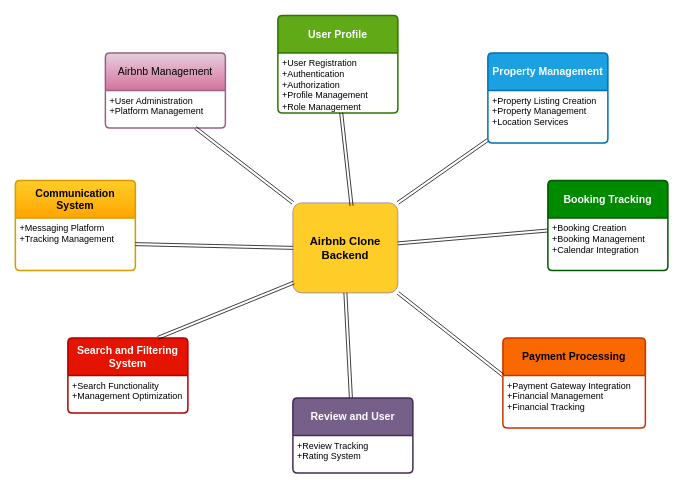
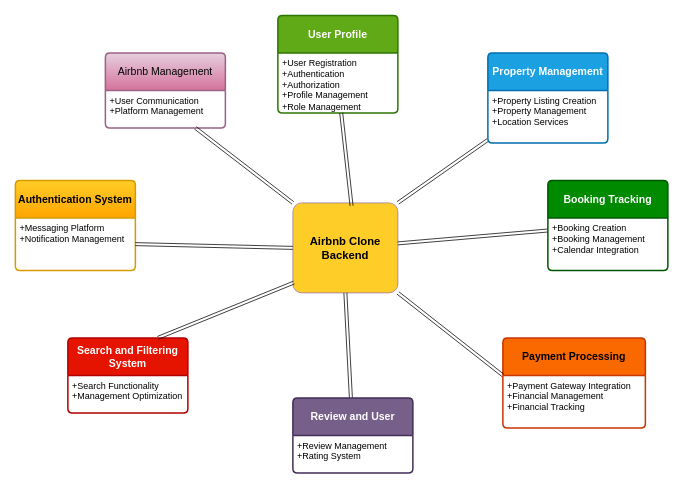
  <mxCell id="0" />
  <mxCell id="1" parent="0" />
  <mxCell id="2" value="Airbnb Management" style="swimlane;childLayout=stackLayout;horizontal=1;startSize=50;horizontalStack=0;rounded=1;fontSize=14;fontStyle=0;strokeWidth=2;resizeParent=0;resizeLast=1;shadow=0;dashed=0;align=center;arcSize=4;whiteSpace=wrap;html=1;fillColor=#e6d0de;gradientColor=#d5739d;strokeColor=#996185;" vertex="1" parent="1"><mxGeometry x="140" y="70" width="160" height="100" as="geometry" /></mxCell>
- <mxCell id="3" value="+User Administration&lt;br&gt;+Platform Management&lt;div&gt;&lt;br/&gt;&lt;/div&gt;" style="align=left;strokeColor=none;fillColor=none;spacingLeft=4;spacingRight=4;fontSize=12;verticalAlign=top;resizable=0;rotatable=0;part=1;html=1;whiteSpace=wrap;" vertex="1" parent="2"><mxGeometry y="50" width="160" height="50" as="geometry" /></mxCell>
+ <mxCell id="3" value="+User Communication&lt;br&gt;+Platform Management&lt;div&gt;&lt;br/&gt;&lt;/div&gt;" style="align=left;strokeColor=none;fillColor=none;spacingLeft=4;spacingRight=4;fontSize=12;verticalAlign=top;resizable=0;rotatable=0;part=1;html=1;whiteSpace=wrap;" vertex="1" parent="2"><mxGeometry y="50" width="160" height="50" as="geometry" /></mxCell>
  <mxCell id="4" value="&lt;font style=&quot;font-size: 15px;&quot;&gt;&lt;b&gt;Airbnb Clone Backend&lt;/b&gt;&lt;/font&gt;" style="rounded=1;arcSize=10;whiteSpace=wrap;html=1;align=center;fillColor=#ffcd28;strokeColor=#9673a6;" vertex="1" parent="1"><mxGeometry x="390" y="270" width="140" height="120" as="geometry" /></mxCell>
  <mxCell id="5" value="&lt;b&gt;User Profile&lt;/b&gt;" style="swimlane;childLayout=stackLayout;horizontal=1;startSize=50;horizontalStack=0;rounded=1;fontSize=14;fontStyle=0;strokeWidth=2;resizeParent=0;resizeLast=1;shadow=0;dashed=0;align=center;arcSize=4;whiteSpace=wrap;html=1;fillColor=#60a917;fontColor=#ffffff;strokeColor=#2D7600;" vertex="1" parent="1"><mxGeometry x="370" y="20" width="160" height="130" as="geometry" /></mxCell>
  <mxCell id="6" value="+User Registration&lt;div&gt;+Authentication&amp;nbsp; +Authorization&lt;/div&gt;&lt;div&gt;+Profile Management&lt;/div&gt;&lt;div&gt;+Role Management&lt;/div&gt;" style="align=left;strokeColor=none;fillColor=none;spacingLeft=4;spacingRight=4;fontSize=12;verticalAlign=top;resizable=0;rotatable=0;part=1;html=1;whiteSpace=wrap;" vertex="1" parent="5"><mxGeometry y="50" width="160" height="80" as="geometry" /></mxCell>
  <mxCell id="7" value="&lt;b&gt;Search and Filtering System&lt;/b&gt;" style="swimlane;childLayout=stackLayout;horizontal=1;startSize=50;horizontalStack=0;rounded=1;fontSize=14;fontStyle=0;strokeWidth=2;resizeParent=0;resizeLast=1;shadow=0;dashed=0;align=center;arcSize=4;whiteSpace=wrap;html=1;fillColor=#e51400;fontColor=#ffffff;strokeColor=#B20000;" vertex="1" parent="1"><mxGeometry x="90" y="450" width="160" height="100" as="geometry" /></mxCell>
  <mxCell id="8" value="+Search Functionality&lt;br&gt;+Management Optimization" style="align=left;strokeColor=none;fillColor=none;spacingLeft=4;spacingRight=4;fontSize=12;verticalAlign=top;resizable=0;rotatable=0;part=1;html=1;whiteSpace=wrap;" vertex="1" parent="7"><mxGeometry y="50" width="160" height="50" as="geometry" /></mxCell>
  <mxCell id="9" style="rounded=0;orthogonalLoop=1;jettySize=auto;html=1;entryX=1;entryY=0;entryDx=0;entryDy=0;shape=link;" edge="1" parent="1" source="10" target="4"><mxGeometry relative="1" as="geometry" /></mxCell>
  <mxCell id="10" value="&lt;b&gt;Property Management&lt;/b&gt;" style="swimlane;childLayout=stackLayout;horizontal=1;startSize=50;horizontalStack=0;rounded=1;fontSize=14;fontStyle=0;strokeWidth=2;resizeParent=0;resizeLast=1;shadow=0;dashed=0;align=center;arcSize=4;whiteSpace=wrap;html=1;fillColor=#1ba1e2;fontColor=#ffffff;strokeColor=#006EAF;" vertex="1" parent="1"><mxGeometry x="650" y="70" width="160" height="120" as="geometry" /></mxCell>
  <mxCell id="11" value="+Property Listing Creation&lt;br&gt;+Property Management&lt;br&gt;+Location Services" style="align=left;strokeColor=none;fillColor=none;spacingLeft=4;spacingRight=4;fontSize=12;verticalAlign=top;resizable=0;rotatable=0;part=1;html=1;whiteSpace=wrap;" vertex="1" parent="10"><mxGeometry y="50" width="160" height="70" as="geometry" /></mxCell>
  <mxCell id="12" style="rounded=0;orthogonalLoop=1;jettySize=auto;html=1;shape=link;" edge="1" parent="1" source="13" target="4"><mxGeometry relative="1" as="geometry" /></mxCell>
  <mxCell id="13" value="&lt;b&gt;Booking Tracking&lt;/b&gt;" style="swimlane;childLayout=stackLayout;horizontal=1;startSize=50;horizontalStack=0;rounded=1;fontSize=14;fontStyle=0;strokeWidth=2;resizeParent=0;resizeLast=1;shadow=0;dashed=0;align=center;arcSize=4;whiteSpace=wrap;html=1;fillColor=light-dark(#008a00, #ee5867);fontColor=#ffffff;strokeColor=#005700;" vertex="1" parent="1"><mxGeometry x="730" y="240" width="160" height="120" as="geometry" /></mxCell>
  <mxCell id="14" value="+Booking Creation&lt;br&gt;+Booking Management&lt;br&gt;+Calendar Integration" style="align=left;strokeColor=none;fillColor=none;spacingLeft=4;spacingRight=4;fontSize=12;verticalAlign=top;resizable=0;rotatable=0;part=1;html=1;whiteSpace=wrap;" vertex="1" parent="13"><mxGeometry y="50" width="160" height="70" as="geometry" /></mxCell>
- <mxCell id="15" value="&lt;b&gt;Communication System&lt;/b&gt;" style="swimlane;childLayout=stackLayout;horizontal=1;startSize=50;horizontalStack=0;rounded=1;fontSize=14;fontStyle=0;strokeWidth=2;resizeParent=0;resizeLast=1;shadow=0;dashed=0;align=center;arcSize=4;whiteSpace=wrap;html=1;fillColor=#ffcd28;gradientColor=#ffa500;strokeColor=#d79b00;" vertex="1" parent="1"><mxGeometry x="20" y="240" width="160" height="120" as="geometry" /></mxCell>
- <mxCell id="16" value="+Messaging Platform&lt;br&gt;+Tracking Management&lt;div&gt;&lt;br/&gt;&lt;/div&gt;" style="align=left;strokeColor=none;fillColor=none;spacingLeft=4;spacingRight=4;fontSize=12;verticalAlign=top;resizable=0;rotatable=0;part=1;html=1;whiteSpace=wrap;" vertex="1" parent="15"><mxGeometry y="50" width="160" height="70" as="geometry" /></mxCell>
+ <mxCell id="15" value="&lt;b&gt;Authentication System&lt;/b&gt;" style="swimlane;childLayout=stackLayout;horizontal=1;startSize=50;horizontalStack=0;rounded=1;fontSize=14;fontStyle=0;strokeWidth=2;resizeParent=0;resizeLast=1;shadow=0;dashed=0;align=center;arcSize=4;whiteSpace=wrap;html=1;fillColor=#ffcd28;gradientColor=#ffa500;strokeColor=#d79b00;" vertex="1" parent="1"><mxGeometry x="20" y="240" width="160" height="120" as="geometry" /></mxCell>
+ <mxCell id="16" value="+Messaging Platform&lt;br&gt;+Notification Management&lt;div&gt;&lt;br/&gt;&lt;/div&gt;" style="align=left;strokeColor=none;fillColor=none;spacingLeft=4;spacingRight=4;fontSize=12;verticalAlign=top;resizable=0;rotatable=0;part=1;html=1;whiteSpace=wrap;" vertex="1" parent="15"><mxGeometry y="50" width="160" height="70" as="geometry" /></mxCell>
  <mxCell id="17" value="&lt;b&gt;Payment Processing&lt;/b&gt;" style="swimlane;childLayout=stackLayout;horizontal=1;startSize=50;horizontalStack=0;rounded=1;fontSize=14;fontStyle=0;strokeWidth=2;resizeParent=0;resizeLast=1;shadow=0;dashed=0;align=center;arcSize=4;whiteSpace=wrap;html=1;fillColor=#fa6800;fontColor=#000000;strokeColor=#C73500;" vertex="1" parent="1"><mxGeometry x="670" y="450" width="190" height="120" as="geometry" /></mxCell>
  <mxCell id="18" value="+Payment Gateway Integration&lt;br&gt;+Financial Management&lt;br&gt;+Financial Tracking" style="align=left;strokeColor=none;fillColor=none;spacingLeft=4;spacingRight=4;fontSize=12;verticalAlign=top;resizable=0;rotatable=0;part=1;html=1;whiteSpace=wrap;" vertex="1" parent="17"><mxGeometry y="50" width="190" height="70" as="geometry" /></mxCell>
  <mxCell id="19" style="rounded=0;orthogonalLoop=1;jettySize=auto;html=1;entryX=0.5;entryY=1;entryDx=0;entryDy=0;shape=link;" edge="1" parent="1" source="20" target="4"><mxGeometry relative="1" as="geometry" /></mxCell>
  <mxCell id="20" value="&lt;b&gt;Review and User&lt;/b&gt;" style="swimlane;childLayout=stackLayout;horizontal=1;startSize=50;horizontalStack=0;rounded=1;fontSize=14;fontStyle=0;strokeWidth=2;resizeParent=0;resizeLast=1;shadow=0;dashed=0;align=center;arcSize=4;whiteSpace=wrap;html=1;fillColor=#76608a;fontColor=#ffffff;strokeColor=#432D57;" vertex="1" parent="1"><mxGeometry x="390" y="530" width="160" height="100" as="geometry" /></mxCell>
- <mxCell id="21" value="+Review Tracking&lt;br&gt;+Rating System" style="align=left;strokeColor=none;fillColor=none;spacingLeft=4;spacingRight=4;fontSize=12;verticalAlign=top;resizable=0;rotatable=0;part=1;html=1;whiteSpace=wrap;" vertex="1" parent="20"><mxGeometry y="50" width="160" height="50" as="geometry" /></mxCell>
+ <mxCell id="21" value="+Review Management&lt;br&gt;+Rating System" style="align=left;strokeColor=none;fillColor=none;spacingLeft=4;spacingRight=4;fontSize=12;verticalAlign=top;resizable=0;rotatable=0;part=1;html=1;whiteSpace=wrap;" vertex="1" parent="20"><mxGeometry y="50" width="160" height="50" as="geometry" /></mxCell>
  <mxCell id="22" style="rounded=0;orthogonalLoop=1;jettySize=auto;html=1;entryX=0.559;entryY=0.034;entryDx=0;entryDy=0;entryPerimeter=0;shape=link;" edge="1" parent="1" source="6" target="4"><mxGeometry relative="1" as="geometry" /></mxCell>
  <mxCell id="23" style="rounded=0;orthogonalLoop=1;jettySize=auto;html=1;exitX=0;exitY=0;exitDx=0;exitDy=0;entryX=1;entryY=1;entryDx=0;entryDy=0;shape=link;" edge="1" parent="1" source="18" target="4"><mxGeometry relative="1" as="geometry" /></mxCell>
  <mxCell id="24" style="rounded=0;orthogonalLoop=1;jettySize=auto;html=1;exitX=0.75;exitY=0;exitDx=0;exitDy=0;entryX=0.011;entryY=0.885;entryDx=0;entryDy=0;entryPerimeter=0;shape=link;" edge="1" parent="1" source="7" target="4"><mxGeometry relative="1" as="geometry" /></mxCell>
  <mxCell id="25" style="rounded=0;orthogonalLoop=1;jettySize=auto;html=1;exitX=1;exitY=0.5;exitDx=0;exitDy=0;entryX=0;entryY=0.5;entryDx=0;entryDy=0;shape=link;" edge="1" parent="1" source="16" target="4"><mxGeometry relative="1" as="geometry" /></mxCell>
  <mxCell id="26" style="rounded=0;orthogonalLoop=1;jettySize=auto;html=1;exitX=0.75;exitY=1;exitDx=0;exitDy=0;entryX=0;entryY=0;entryDx=0;entryDy=0;shape=link;" edge="1" parent="1" source="3" target="4"><mxGeometry relative="1" as="geometry" /></mxCell>
